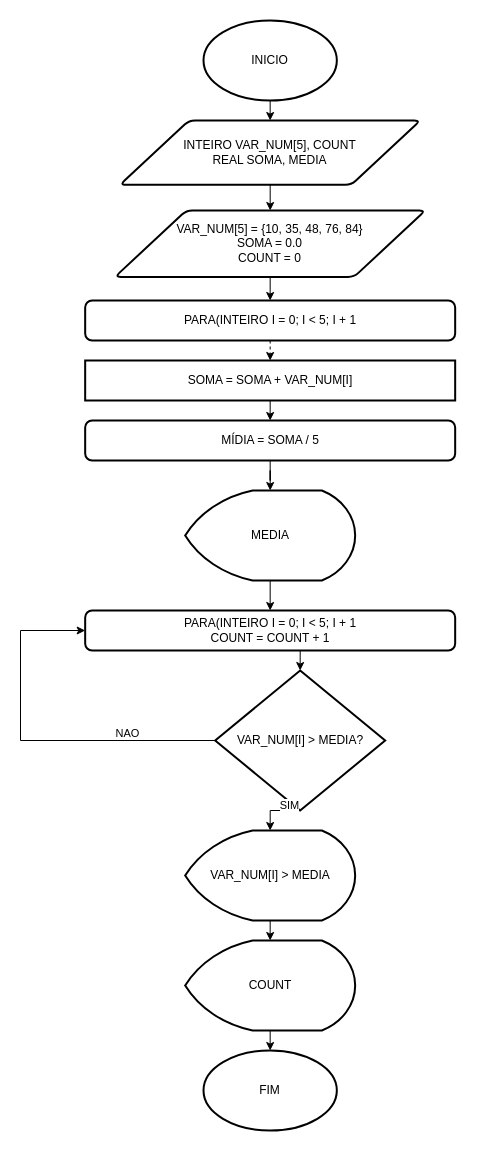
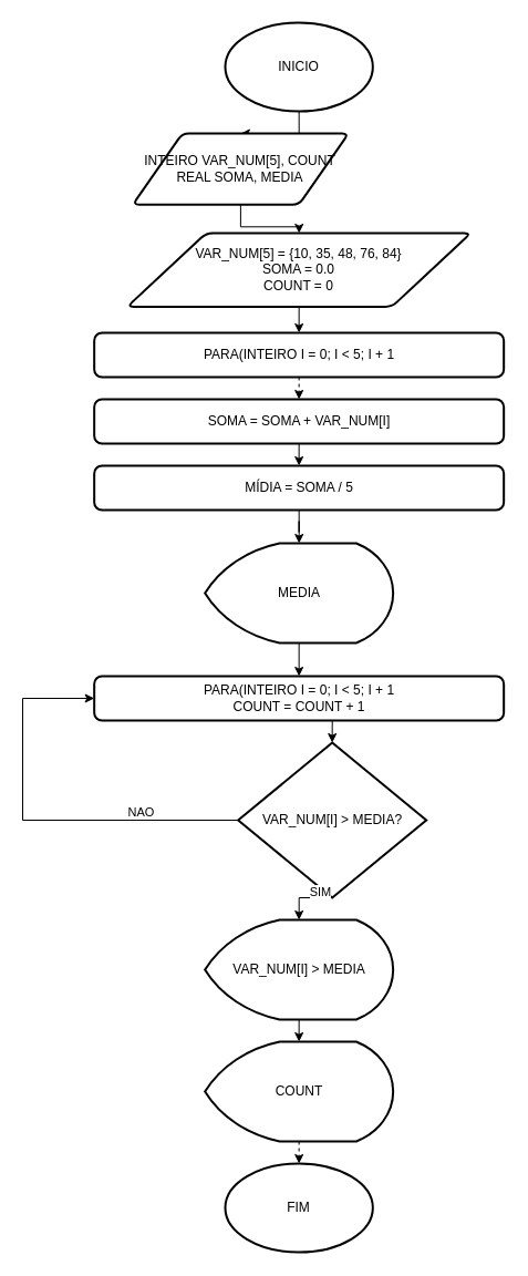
  <mxCell id="0" />
  <mxCell id="1" parent="0" />
  <mxCell id="2" style="edgeStyle=orthogonalEdgeStyle;rounded=0;orthogonalLoop=1;jettySize=auto;html=1;exitX=0.5;exitY=1;exitDx=0;exitDy=0;exitPerimeter=0;entryX=0.5;entryY=0;entryDx=0;entryDy=0;" edge="1" parent="1" source="3" target="6"><mxGeometry relative="1" as="geometry" /></mxCell>
  <mxCell id="3" value="&lt;font style=&quot;vertical-align: inherit;&quot;&gt;&lt;font style=&quot;vertical-align: inherit;&quot;&gt;INICIO&lt;/font&gt;&lt;/font&gt;" style="strokeWidth=2;html=1;shape=mxgraph.flowchart.start_1;whiteSpace=wrap;" vertex="1" parent="1"><mxGeometry x="203" y="20" width="133.33" height="80" as="geometry" /></mxCell>
  <mxCell id="4" value="&lt;font style=&quot;vertical-align: inherit;&quot;&gt;&lt;font style=&quot;vertical-align: inherit;&quot;&gt;&lt;font style=&quot;vertical-align: inherit;&quot;&gt;&lt;font style=&quot;vertical-align: inherit;&quot;&gt;FIM&lt;/font&gt;&lt;/font&gt;&lt;/font&gt;&lt;/font&gt;" style="strokeWidth=2;html=1;shape=mxgraph.flowchart.start_1;whiteSpace=wrap;" vertex="1" parent="1"><mxGeometry x="203" y="1050" width="133.33" height="80" as="geometry" /></mxCell>
  <mxCell id="5" style="edgeStyle=orthogonalEdgeStyle;rounded=0;orthogonalLoop=1;jettySize=auto;html=1;exitX=0.5;exitY=1;exitDx=0;exitDy=0;" edge="1" parent="1" source="6" target="8"><mxGeometry relative="1" as="geometry" /></mxCell>
- <mxCell id="6" value="&lt;font style=&quot;vertical-align: inherit;&quot;&gt;&lt;font style=&quot;vertical-align: inherit;&quot;&gt;&lt;font style=&quot;vertical-align: inherit;&quot;&gt;&lt;font style=&quot;vertical-align: inherit;&quot;&gt;INTEIRO VAR_NUM[5], COUNT&lt;/font&gt;&lt;/font&gt;&lt;/font&gt;&lt;/font&gt;&lt;div&gt;&lt;font style=&quot;vertical-align: inherit;&quot;&gt;&lt;font style=&quot;vertical-align: inherit;&quot;&gt;&lt;font style=&quot;vertical-align: inherit;&quot;&gt;&lt;font style=&quot;vertical-align: inherit;&quot;&gt;&lt;font style=&quot;vertical-align: inherit;&quot;&gt;&lt;font style=&quot;vertical-align: inherit;&quot;&gt;REAL SOMA, MEDIA&lt;/font&gt;&lt;/font&gt;&lt;/font&gt;&lt;/font&gt;&lt;/font&gt;&lt;/font&gt;&lt;/div&gt;" style="shape=parallelogram;html=1;strokeWidth=2;perimeter=parallelogramPerimeter;whiteSpace=wrap;rounded=1;arcSize=12;size=0.23;" vertex="1" parent="1"><mxGeometry x="119.42" y="120" width="300.5" height="64.32" as="geometry" /></mxCell>
+ <mxCell id="6" value="&lt;font style=&quot;vertical-align: inherit;&quot;&gt;&lt;font style=&quot;vertical-align: inherit;&quot;&gt;&lt;font style=&quot;vertical-align: inherit;&quot;&gt;&lt;font style=&quot;vertical-align: inherit;&quot;&gt;INTEIRO VAR_NUM[5], COUNT&lt;/font&gt;&lt;/font&gt;&lt;/font&gt;&lt;/font&gt;&lt;div&gt;&lt;font style=&quot;vertical-align: inherit;&quot;&gt;&lt;font style=&quot;vertical-align: inherit;&quot;&gt;&lt;font style=&quot;vertical-align: inherit;&quot;&gt;&lt;font style=&quot;vertical-align: inherit;&quot;&gt;&lt;font style=&quot;vertical-align: inherit;&quot;&gt;&lt;font style=&quot;vertical-align: inherit;&quot;&gt;REAL SOMA, MEDIA&lt;/font&gt;&lt;/font&gt;&lt;/font&gt;&lt;/font&gt;&lt;/font&gt;&lt;/font&gt;&lt;/div&gt;" style="shape=parallelogram;html=1;strokeWidth=2;perimeter=parallelogramPerimeter;whiteSpace=wrap;rounded=1;arcSize=12;size=0.23;" vertex="1" parent="1"><mxGeometry x="119.42" y="120" width="195" height="64.32" as="geometry" /></mxCell>
  <mxCell id="7" style="edgeStyle=orthogonalEdgeStyle;rounded=0;orthogonalLoop=1;jettySize=auto;html=1;exitX=0.5;exitY=1;exitDx=0;exitDy=0;entryX=0.5;entryY=0;entryDx=0;entryDy=0;" edge="1" parent="1" source="8" target="10"><mxGeometry relative="1" as="geometry" /></mxCell>
  <mxCell id="8" value="&lt;font style=&quot;vertical-align: inherit;&quot;&gt;&lt;font style=&quot;vertical-align: inherit;&quot;&gt;VAR_NUM[5] = {10, 35, 48, 76, 84}&lt;/font&gt;&lt;/font&gt;&lt;div&gt;&lt;font style=&quot;vertical-align: inherit;&quot;&gt;&lt;font style=&quot;vertical-align: inherit;&quot;&gt;&lt;font style=&quot;vertical-align: inherit;&quot;&gt;&lt;font style=&quot;vertical-align: inherit;&quot;&gt;SOMA = 0.0&lt;/font&gt;&lt;/font&gt;&lt;/font&gt;&lt;/font&gt;&lt;/div&gt;&lt;div&gt;&lt;font style=&quot;vertical-align: inherit;&quot;&gt;&lt;font style=&quot;vertical-align: inherit;&quot;&gt;&lt;font style=&quot;vertical-align: inherit;&quot;&gt;&lt;font style=&quot;vertical-align: inherit;&quot;&gt;&lt;font style=&quot;vertical-align: inherit;&quot;&gt;&lt;font style=&quot;vertical-align: inherit;&quot;&gt;COUNT = 0&lt;/font&gt;&lt;/font&gt;&lt;/font&gt;&lt;/font&gt;&lt;/font&gt;&lt;/font&gt;&lt;/div&gt;" style="shape=parallelogram;html=1;strokeWidth=2;perimeter=parallelogramPerimeter;whiteSpace=wrap;rounded=1;arcSize=12;size=0.23;" vertex="1" parent="1"><mxGeometry x="114.42" y="210" width="310.5" height="66.46" as="geometry" /></mxCell>
  <mxCell id="9" style="edgeStyle=orthogonalEdgeStyle;rounded=0;orthogonalLoop=1;jettySize=auto;html=1;exitX=0.5;exitY=1;exitDx=0;exitDy=0;entryX=0.5;entryY=0;entryDx=0;entryDy=0;dashed=1;" edge="1" parent="1" source="10" target="12"><mxGeometry relative="1" as="geometry" /></mxCell>
  <mxCell id="10" value="&lt;font style=&quot;vertical-align: inherit;&quot;&gt;&lt;font style=&quot;vertical-align: inherit;&quot;&gt;PARA(INTEIRO I = 0; I &amp;lt; 5; I + 1&lt;/font&gt;&lt;/font&gt;" style="rounded=1;whiteSpace=wrap;html=1;absoluteArcSize=1;arcSize=14;strokeWidth=2;" vertex="1" parent="1"><mxGeometry x="84.67" y="300" width="370" height="40" as="geometry" /></mxCell>
  <mxCell id="11" style="edgeStyle=orthogonalEdgeStyle;rounded=0;orthogonalLoop=1;jettySize=auto;html=1;exitX=0.5;exitY=1;exitDx=0;exitDy=0;entryX=0.5;entryY=0;entryDx=0;entryDy=0;" edge="1" parent="1" source="12" target="14"><mxGeometry relative="1" as="geometry" /></mxCell>
- <mxCell id="12" value="&lt;font style=&quot;vertical-align: inherit;&quot;&gt;&lt;font style=&quot;vertical-align: inherit;&quot;&gt;SOMA = SOMA + VAR_NUM[I]&lt;/font&gt;&lt;/font&gt;" style="whiteSpace=wrap;html=1;absoluteArcSize=1;arcSize=14;strokeWidth=2;rounded=0;" vertex="1" parent="1"><mxGeometry x="84.67" y="360" width="370" height="40" as="geometry" /></mxCell>
+ <mxCell id="12" value="&lt;font style=&quot;vertical-align: inherit;&quot;&gt;&lt;font style=&quot;vertical-align: inherit;&quot;&gt;SOMA = SOMA + VAR_NUM[I]&lt;/font&gt;&lt;/font&gt;" style="rounded=1;whiteSpace=wrap;html=1;absoluteArcSize=1;arcSize=14;strokeWidth=2;" vertex="1" parent="1"><mxGeometry x="84.67" y="360" width="370" height="40" as="geometry" /></mxCell>
  <mxCell id="13" style="edgeStyle=orthogonalEdgeStyle;rounded=0;orthogonalLoop=1;jettySize=auto;html=1;exitX=0.5;exitY=1;exitDx=0;exitDy=0;" edge="1" parent="1" source="14" target="16"><mxGeometry relative="1" as="geometry" /></mxCell>
  <mxCell id="14" value="&lt;font style=&quot;vertical-align: inherit;&quot;&gt;&lt;font style=&quot;vertical-align: inherit;&quot;&gt;&lt;font style=&quot;vertical-align: inherit;&quot;&gt;&lt;font style=&quot;vertical-align: inherit;&quot;&gt;&lt;font style=&quot;vertical-align: inherit;&quot;&gt;&lt;font style=&quot;vertical-align: inherit;&quot;&gt;MÍDIA = SOMA / 5&lt;/font&gt;&lt;/font&gt;&lt;/font&gt;&lt;/font&gt;&lt;/font&gt;&lt;/font&gt;" style="rounded=1;whiteSpace=wrap;html=1;absoluteArcSize=1;arcSize=14;strokeWidth=2;" vertex="1" parent="1"><mxGeometry x="84.67" y="420" width="370" height="40" as="geometry" /></mxCell>
  <mxCell id="15" style="edgeStyle=orthogonalEdgeStyle;rounded=0;orthogonalLoop=1;jettySize=auto;html=1;exitX=0.5;exitY=1;exitDx=0;exitDy=0;exitPerimeter=0;entryX=0.5;entryY=0;entryDx=0;entryDy=0;" edge="1" parent="1" source="16" target="17"><mxGeometry relative="1" as="geometry" /></mxCell>
  <mxCell id="16" value="&lt;font style=&quot;vertical-align: inherit;&quot;&gt;&lt;font style=&quot;vertical-align: inherit;&quot;&gt;MEDIA&lt;/font&gt;&lt;/font&gt;" style="strokeWidth=2;html=1;shape=mxgraph.flowchart.display;whiteSpace=wrap;" vertex="1" parent="1"><mxGeometry x="184.67" y="490" width="170" height="90" as="geometry" /></mxCell>
  <mxCell id="17" value="&lt;font style=&quot;vertical-align: inherit;&quot;&gt;&lt;font style=&quot;vertical-align: inherit;&quot;&gt;&lt;font style=&quot;vertical-align: inherit;&quot;&gt;&lt;font style=&quot;vertical-align: inherit;&quot;&gt;PARA(INTEIRO I = 0; I &amp;lt; 5; I + 1&lt;/font&gt;&lt;/font&gt;&lt;/font&gt;&lt;/font&gt;&lt;div&gt;&lt;font style=&quot;vertical-align: inherit;&quot;&gt;&lt;font style=&quot;vertical-align: inherit;&quot;&gt;&lt;font style=&quot;vertical-align: inherit;&quot;&gt;&lt;font style=&quot;vertical-align: inherit;&quot;&gt;&lt;font style=&quot;vertical-align: inherit;&quot;&gt;&lt;font style=&quot;vertical-align: inherit;&quot;&gt;COUNT = COUNT + 1&lt;/font&gt;&lt;/font&gt;&lt;/font&gt;&lt;/font&gt;&lt;/font&gt;&lt;/font&gt;&lt;/div&gt;" style="rounded=1;whiteSpace=wrap;html=1;absoluteArcSize=1;arcSize=14;strokeWidth=2;" vertex="1" parent="1"><mxGeometry x="84.67" y="610" width="370" height="40" as="geometry" /></mxCell>
  <mxCell id="18" style="edgeStyle=orthogonalEdgeStyle;rounded=0;orthogonalLoop=1;jettySize=auto;html=1;exitX=0;exitY=0.5;exitDx=0;exitDy=0;exitPerimeter=0;entryX=0;entryY=0.5;entryDx=0;entryDy=0;" edge="1" parent="1" source="20" target="17"><mxGeometry relative="1" as="geometry"><Array as="points"><mxPoint x="20" y="740" /><mxPoint x="20" y="630" /></Array></mxGeometry></mxCell>
  <mxCell id="19" value="&lt;font style=&quot;vertical-align: inherit;&quot;&gt;&lt;font style=&quot;vertical-align: inherit;&quot;&gt;NAO&lt;/font&gt;&lt;/font&gt;" style="edgeLabel;html=1;align=center;verticalAlign=middle;resizable=0;points=[];" vertex="1" connectable="0" parent="18"><mxGeometry x="-0.523" y="-8" relative="1" as="geometry"><mxPoint as="offset" /></mxGeometry></mxCell>
  <mxCell id="20" value="&lt;font style=&quot;vertical-align: inherit;&quot;&gt;&lt;font style=&quot;vertical-align: inherit;&quot;&gt;&lt;font style=&quot;vertical-align: inherit;&quot;&gt;&lt;font style=&quot;vertical-align: inherit;&quot;&gt;&lt;font style=&quot;vertical-align: inherit;&quot;&gt;&lt;font style=&quot;vertical-align: inherit;&quot;&gt;VAR_NUM[I] &amp;gt; MEDIA?&lt;/font&gt;&lt;/font&gt;&lt;/font&gt;&lt;/font&gt;&lt;/font&gt;&lt;/font&gt;" style="strokeWidth=2;html=1;shape=mxgraph.flowchart.decision;whiteSpace=wrap;" vertex="1" parent="1"><mxGeometry x="214.67" y="670" width="170" height="140" as="geometry" /></mxCell>
  <mxCell id="21" value="&lt;font style=&quot;vertical-align: inherit;&quot;&gt;&lt;font style=&quot;vertical-align: inherit;&quot;&gt;&lt;font style=&quot;vertical-align: inherit;&quot;&gt;&lt;font style=&quot;vertical-align: inherit;&quot;&gt;VAR_NUM[I] &amp;gt; MEDIA&lt;/font&gt;&lt;/font&gt;&lt;/font&gt;&lt;/font&gt;" style="strokeWidth=2;html=1;shape=mxgraph.flowchart.display;whiteSpace=wrap;" vertex="1" parent="1"><mxGeometry x="184.67" y="830" width="170" height="90" as="geometry" /></mxCell>
  <mxCell id="22" value="&lt;font style=&quot;vertical-align: inherit;&quot;&gt;&lt;font style=&quot;vertical-align: inherit;&quot;&gt;&lt;font style=&quot;vertical-align: inherit;&quot;&gt;&lt;font style=&quot;vertical-align: inherit;&quot;&gt;COUNT&lt;/font&gt;&lt;/font&gt;&lt;/font&gt;&lt;/font&gt;" style="strokeWidth=2;html=1;shape=mxgraph.flowchart.display;whiteSpace=wrap;" vertex="1" parent="1"><mxGeometry x="184.67" y="940" width="170" height="90" as="geometry" /></mxCell>
  <mxCell id="23" style="edgeStyle=orthogonalEdgeStyle;rounded=0;orthogonalLoop=1;jettySize=auto;html=1;exitX=0.5;exitY=1;exitDx=0;exitDy=0;exitPerimeter=0;entryX=0.5;entryY=0;entryDx=0;entryDy=0;entryPerimeter=0;" edge="1" parent="1" source="20" target="21"><mxGeometry relative="1" as="geometry" /></mxCell>
  <mxCell id="24" value="&lt;font style=&quot;vertical-align: inherit;&quot;&gt;&lt;font style=&quot;vertical-align: inherit;&quot;&gt;SIM&lt;/font&gt;&lt;/font&gt;" style="edgeLabel;html=1;align=center;verticalAlign=middle;resizable=0;points=[];" vertex="1" connectable="0" parent="23"><mxGeometry x="-0.55" y="-5" relative="1" as="geometry"><mxPoint y="-1" as="offset" /></mxGeometry></mxCell>
  <mxCell id="25" style="edgeStyle=orthogonalEdgeStyle;rounded=0;orthogonalLoop=1;jettySize=auto;html=1;exitX=0.5;exitY=1;exitDx=0;exitDy=0;entryX=0.5;entryY=0;entryDx=0;entryDy=0;entryPerimeter=0;" edge="1" parent="1" source="17" target="20"><mxGeometry relative="1" as="geometry" /></mxCell>
  <mxCell id="26" style="edgeStyle=orthogonalEdgeStyle;rounded=0;orthogonalLoop=1;jettySize=auto;html=1;exitX=0.5;exitY=1;exitDx=0;exitDy=0;exitPerimeter=0;entryX=0.5;entryY=0;entryDx=0;entryDy=0;entryPerimeter=0;" edge="1" parent="1" source="21" target="22"><mxGeometry relative="1" as="geometry" /></mxCell>
- <mxCell id="27" style="edgeStyle=orthogonalEdgeStyle;rounded=0;orthogonalLoop=1;jettySize=auto;html=1;exitX=0.5;exitY=1;exitDx=0;exitDy=0;exitPerimeter=0;entryX=0.5;entryY=0;entryDx=0;entryDy=0;entryPerimeter=0;" edge="1" parent="1" source="22" target="4"><mxGeometry relative="1" as="geometry" /></mxCell>
+ <mxCell id="27" style="edgeStyle=orthogonalEdgeStyle;rounded=0;orthogonalLoop=1;jettySize=auto;html=1;exitX=0.5;exitY=1;exitDx=0;exitDy=0;exitPerimeter=0;entryX=0.5;entryY=0;entryDx=0;entryDy=0;entryPerimeter=0;dashed=1;" edge="1" parent="1" source="22" target="4"><mxGeometry relative="1" as="geometry" /></mxCell>
